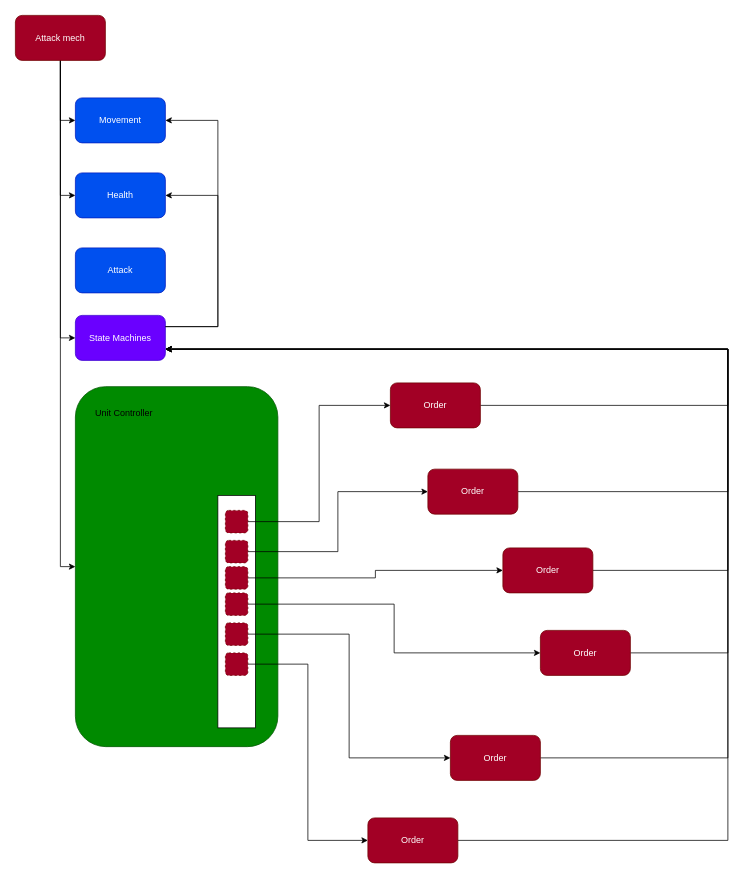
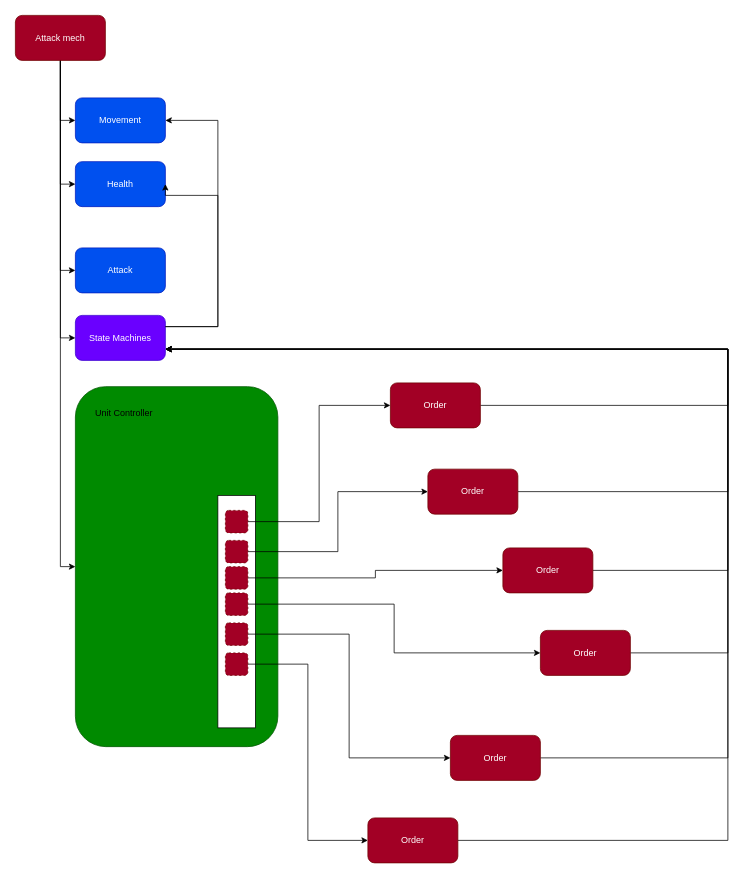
  <mxCell id="0" />
  <mxCell id="1" parent="0" />
  <mxCell id="2" style="edgeStyle=orthogonalEdgeStyle;rounded=0;orthogonalLoop=1;jettySize=auto;html=1;entryX=0;entryY=0.5;entryDx=0;entryDy=0;" parent="1" source="7" target="8" edge="1"><mxGeometry relative="1" as="geometry" /></mxCell>
  <mxCell id="3" style="edgeStyle=orthogonalEdgeStyle;rounded=0;orthogonalLoop=1;jettySize=auto;html=1;entryX=0;entryY=0.5;entryDx=0;entryDy=0;" parent="1" source="7" target="9" edge="1"><mxGeometry relative="1" as="geometry" /></mxCell>
+ <mxCell id="4" style="edgeStyle=orthogonalEdgeStyle;rounded=0;orthogonalLoop=1;jettySize=auto;html=1;entryX=0;entryY=0.5;entryDx=0;entryDy=0;" parent="1" source="7" target="10" edge="1"><mxGeometry relative="1" as="geometry" /></mxCell>
  <mxCell id="5" style="edgeStyle=orthogonalEdgeStyle;rounded=0;orthogonalLoop=1;jettySize=auto;html=1;entryX=0;entryY=0.5;entryDx=0;entryDy=0;" parent="1" source="7" target="11" edge="1"><mxGeometry relative="1" as="geometry" /></mxCell>
  <mxCell id="6" style="edgeStyle=orthogonalEdgeStyle;rounded=0;orthogonalLoop=1;jettySize=auto;html=1;entryX=0;entryY=0.5;entryDx=0;entryDy=0;" edge="1" parent="1" source="7" target="38"><mxGeometry relative="1" as="geometry" /></mxCell>
  <mxCell id="7" value="Attack mech" style="rounded=1;whiteSpace=wrap;html=1;fillColor=#a20025;fontColor=#ffffff;strokeColor=#6F0000;" parent="1" vertex="1"><mxGeometry x="20" y="20" width="120" height="60" as="geometry" /></mxCell>
  <mxCell id="8" value="Movement" style="rounded=1;whiteSpace=wrap;html=1;fillColor=#0050ef;fontColor=#ffffff;strokeColor=#001DBC;" parent="1" vertex="1"><mxGeometry x="100" y="130" width="120" height="60" as="geometry" /></mxCell>
- <mxCell id="9" value="Health" style="rounded=1;whiteSpace=wrap;html=1;fillColor=#0050ef;fontColor=#ffffff;strokeColor=#001DBC;" parent="1" vertex="1"><mxGeometry x="100" y="230" width="120" height="60" as="geometry" /></mxCell>
+ <mxCell id="9" value="Health" style="rounded=1;whiteSpace=wrap;html=1;fillColor=#0050ef;fontColor=#ffffff;strokeColor=#001DBC;" parent="1" vertex="1"><mxGeometry x="100" y="215" width="120" height="60" as="geometry" /></mxCell>
  <mxCell id="10" value="Attack" style="rounded=1;whiteSpace=wrap;html=1;fillColor=#0050ef;fontColor=#ffffff;strokeColor=#001DBC;" parent="1" vertex="1"><mxGeometry x="100" y="330" width="120" height="60" as="geometry" /></mxCell>
  <mxCell id="11" value="" style="rounded=1;whiteSpace=wrap;html=1;fillColor=#008a00;fontColor=#ffffff;strokeColor=#005700;" parent="1" vertex="1"><mxGeometry x="100" y="515" width="270" height="480" as="geometry" /></mxCell>
  <mxCell id="12" value="Unit Controller" style="text;html=1;strokeColor=none;fillColor=none;align=center;verticalAlign=middle;whiteSpace=wrap;rounded=0;" parent="1" vertex="1"><mxGeometry x="120" y="535" width="90" height="30" as="geometry" /></mxCell>
  <mxCell id="13" value="" style="rounded=0;whiteSpace=wrap;html=1;" parent="1" vertex="1"><mxGeometry x="290" y="660" width="50" height="310" as="geometry" /></mxCell>
  <mxCell id="14" style="edgeStyle=orthogonalEdgeStyle;rounded=0;orthogonalLoop=1;jettySize=auto;html=1;entryX=1;entryY=0.75;entryDx=0;entryDy=0;" edge="1" parent="1" source="15" target="38"><mxGeometry relative="1" as="geometry"><Array as="points"><mxPoint x="970" y="540" /><mxPoint x="970" y="465" /></Array></mxGeometry></mxCell>
  <mxCell id="15" value="Order" style="rounded=1;whiteSpace=wrap;html=1;fillColor=#a20025;fontColor=#ffffff;strokeColor=#6F0000;" parent="1" vertex="1"><mxGeometry x="520" y="510" width="120" height="60" as="geometry" /></mxCell>
  <mxCell id="16" style="edgeStyle=orthogonalEdgeStyle;rounded=0;orthogonalLoop=1;jettySize=auto;html=1;entryX=0;entryY=0.5;entryDx=0;entryDy=0;" parent="1" source="17" target="15" edge="1"><mxGeometry relative="1" as="geometry" /></mxCell>
  <mxCell id="17" value="" style="rounded=1;whiteSpace=wrap;html=1;dashed=1;fillColor=#a20025;fontColor=#ffffff;strokeColor=#6F0000;" parent="1" vertex="1"><mxGeometry x="300" y="680" width="30" height="30" as="geometry" /></mxCell>
  <mxCell id="18" style="edgeStyle=orthogonalEdgeStyle;rounded=0;orthogonalLoop=1;jettySize=auto;html=1;entryX=0;entryY=0.5;entryDx=0;entryDy=0;" parent="1" source="19" target="31" edge="1"><mxGeometry relative="1" as="geometry" /></mxCell>
  <mxCell id="19" value="" style="rounded=1;whiteSpace=wrap;html=1;dashed=1;fillColor=#a20025;fontColor=#ffffff;strokeColor=#6F0000;" parent="1" vertex="1"><mxGeometry x="300" y="720" width="30" height="30" as="geometry" /></mxCell>
  <mxCell id="20" style="edgeStyle=orthogonalEdgeStyle;rounded=0;orthogonalLoop=1;jettySize=auto;html=1;entryX=0;entryY=0.5;entryDx=0;entryDy=0;" parent="1" source="21" target="33" edge="1"><mxGeometry relative="1" as="geometry" /></mxCell>
  <mxCell id="21" value="" style="rounded=1;whiteSpace=wrap;html=1;dashed=1;fillColor=#a20025;fontColor=#ffffff;strokeColor=#6F0000;" parent="1" vertex="1"><mxGeometry x="300" y="755" width="30" height="30" as="geometry" /></mxCell>
  <mxCell id="22" style="edgeStyle=orthogonalEdgeStyle;rounded=0;orthogonalLoop=1;jettySize=auto;html=1;entryX=0;entryY=0.5;entryDx=0;entryDy=0;" parent="1" source="23" target="35" edge="1"><mxGeometry relative="1" as="geometry" /></mxCell>
  <mxCell id="23" value="" style="rounded=1;whiteSpace=wrap;html=1;dashed=1;fillColor=#a20025;fontColor=#ffffff;strokeColor=#6F0000;" parent="1" vertex="1"><mxGeometry x="300" y="790" width="30" height="30" as="geometry" /></mxCell>
  <mxCell id="24" style="edgeStyle=orthogonalEdgeStyle;rounded=0;orthogonalLoop=1;jettySize=auto;html=1;entryX=0;entryY=0.5;entryDx=0;entryDy=0;" parent="1" source="25" target="29" edge="1"><mxGeometry relative="1" as="geometry" /></mxCell>
  <mxCell id="25" value="" style="rounded=1;whiteSpace=wrap;html=1;dashed=1;fillColor=#a20025;fontColor=#ffffff;strokeColor=#6F0000;" parent="1" vertex="1"><mxGeometry x="300" y="830" width="30" height="30" as="geometry" /></mxCell>
  <mxCell id="26" style="edgeStyle=orthogonalEdgeStyle;rounded=0;orthogonalLoop=1;jettySize=auto;html=1;entryX=0;entryY=0.5;entryDx=0;entryDy=0;" parent="1" source="27" target="37" edge="1"><mxGeometry relative="1" as="geometry" /></mxCell>
  <mxCell id="27" value="" style="rounded=1;whiteSpace=wrap;html=1;dashed=1;fillColor=#a20025;fontColor=#ffffff;strokeColor=#6F0000;" parent="1" vertex="1"><mxGeometry x="300" y="870" width="30" height="30" as="geometry" /></mxCell>
  <mxCell id="28" style="edgeStyle=orthogonalEdgeStyle;rounded=0;orthogonalLoop=1;jettySize=auto;html=1;entryX=1;entryY=0.75;entryDx=0;entryDy=0;" edge="1" parent="1" source="29" target="38"><mxGeometry relative="1" as="geometry"><Array as="points"><mxPoint x="970" y="1010" /><mxPoint x="970" y="465" /></Array></mxGeometry></mxCell>
  <mxCell id="29" value="Order" style="rounded=1;whiteSpace=wrap;html=1;fillColor=#a20025;fontColor=#ffffff;strokeColor=#6F0000;" parent="1" vertex="1"><mxGeometry x="600" y="980" width="120" height="60" as="geometry" /></mxCell>
  <mxCell id="30" style="edgeStyle=orthogonalEdgeStyle;rounded=0;orthogonalLoop=1;jettySize=auto;html=1;entryX=1;entryY=0.75;entryDx=0;entryDy=0;" edge="1" parent="1" source="31" target="38"><mxGeometry relative="1" as="geometry"><mxPoint x="240" y="470" as="targetPoint" /><Array as="points"><mxPoint x="970" y="655" /><mxPoint x="970" y="465" /></Array></mxGeometry></mxCell>
  <mxCell id="31" value="Order" style="rounded=1;whiteSpace=wrap;html=1;fillColor=#a20025;fontColor=#ffffff;strokeColor=#6F0000;" parent="1" vertex="1"><mxGeometry x="570" y="625" width="120" height="60" as="geometry" /></mxCell>
  <mxCell id="32" style="edgeStyle=orthogonalEdgeStyle;rounded=0;orthogonalLoop=1;jettySize=auto;html=1;entryX=1;entryY=0.75;entryDx=0;entryDy=0;" edge="1" parent="1" source="33" target="38"><mxGeometry relative="1" as="geometry"><Array as="points"><mxPoint x="970" y="760" /><mxPoint x="970" y="465" /></Array></mxGeometry></mxCell>
  <mxCell id="33" value="Order" style="rounded=1;whiteSpace=wrap;html=1;fillColor=#a20025;fontColor=#ffffff;strokeColor=#6F0000;" parent="1" vertex="1"><mxGeometry x="670" y="730" width="120" height="60" as="geometry" /></mxCell>
  <mxCell id="34" style="edgeStyle=orthogonalEdgeStyle;rounded=0;orthogonalLoop=1;jettySize=auto;html=1;entryX=1;entryY=0.75;entryDx=0;entryDy=0;" edge="1" parent="1" source="35" target="38"><mxGeometry relative="1" as="geometry"><Array as="points"><mxPoint x="970" y="870" /><mxPoint x="970" y="465" /></Array></mxGeometry></mxCell>
  <mxCell id="35" value="Order" style="rounded=1;whiteSpace=wrap;html=1;fillColor=#a20025;fontColor=#ffffff;strokeColor=#6F0000;" parent="1" vertex="1"><mxGeometry x="720" y="840" width="120" height="60" as="geometry" /></mxCell>
  <mxCell id="36" style="edgeStyle=orthogonalEdgeStyle;rounded=0;orthogonalLoop=1;jettySize=auto;html=1;entryX=1;entryY=0.75;entryDx=0;entryDy=0;" edge="1" parent="1" source="37" target="38"><mxGeometry relative="1" as="geometry"><Array as="points"><mxPoint x="970" y="1120" /><mxPoint x="970" y="465" /></Array></mxGeometry></mxCell>
  <mxCell id="37" value="Order" style="rounded=1;whiteSpace=wrap;html=1;fillColor=#a20025;fontColor=#ffffff;strokeColor=#6F0000;" parent="1" vertex="1"><mxGeometry x="490" y="1090" width="120" height="60" as="geometry" /></mxCell>
  <mxCell id="38" value="State Machines" style="rounded=1;whiteSpace=wrap;html=1;fillColor=#6a00ff;fontColor=#ffffff;strokeColor=#3700CC;" vertex="1" parent="1"><mxGeometry x="100" y="420" width="120" height="60" as="geometry" /></mxCell>
  <mxCell id="39" style="edgeStyle=orthogonalEdgeStyle;rounded=0;orthogonalLoop=1;jettySize=auto;html=1;entryX=1;entryY=0.5;entryDx=0;entryDy=0;exitX=1;exitY=0.25;exitDx=0;exitDy=0;" edge="1" parent="1" source="38" target="9"><mxGeometry relative="1" as="geometry"><mxPoint x="250" y="350" as="sourcePoint" /><mxPoint x="230" y="260" as="targetPoint" /><Array as="points"><mxPoint x="290" y="435" /><mxPoint x="290" y="260" /></Array></mxGeometry></mxCell>
  <mxCell id="40" style="edgeStyle=orthogonalEdgeStyle;rounded=0;orthogonalLoop=1;jettySize=auto;html=1;entryX=1;entryY=0.5;entryDx=0;entryDy=0;exitX=1;exitY=0.25;exitDx=0;exitDy=0;" edge="1" parent="1" source="38" target="8"><mxGeometry relative="1" as="geometry"><mxPoint x="520" y="260" as="sourcePoint" /><mxPoint x="500" y="170" as="targetPoint" /><Array as="points"><mxPoint x="290" y="435" /><mxPoint x="290" y="160" /></Array></mxGeometry></mxCell>
